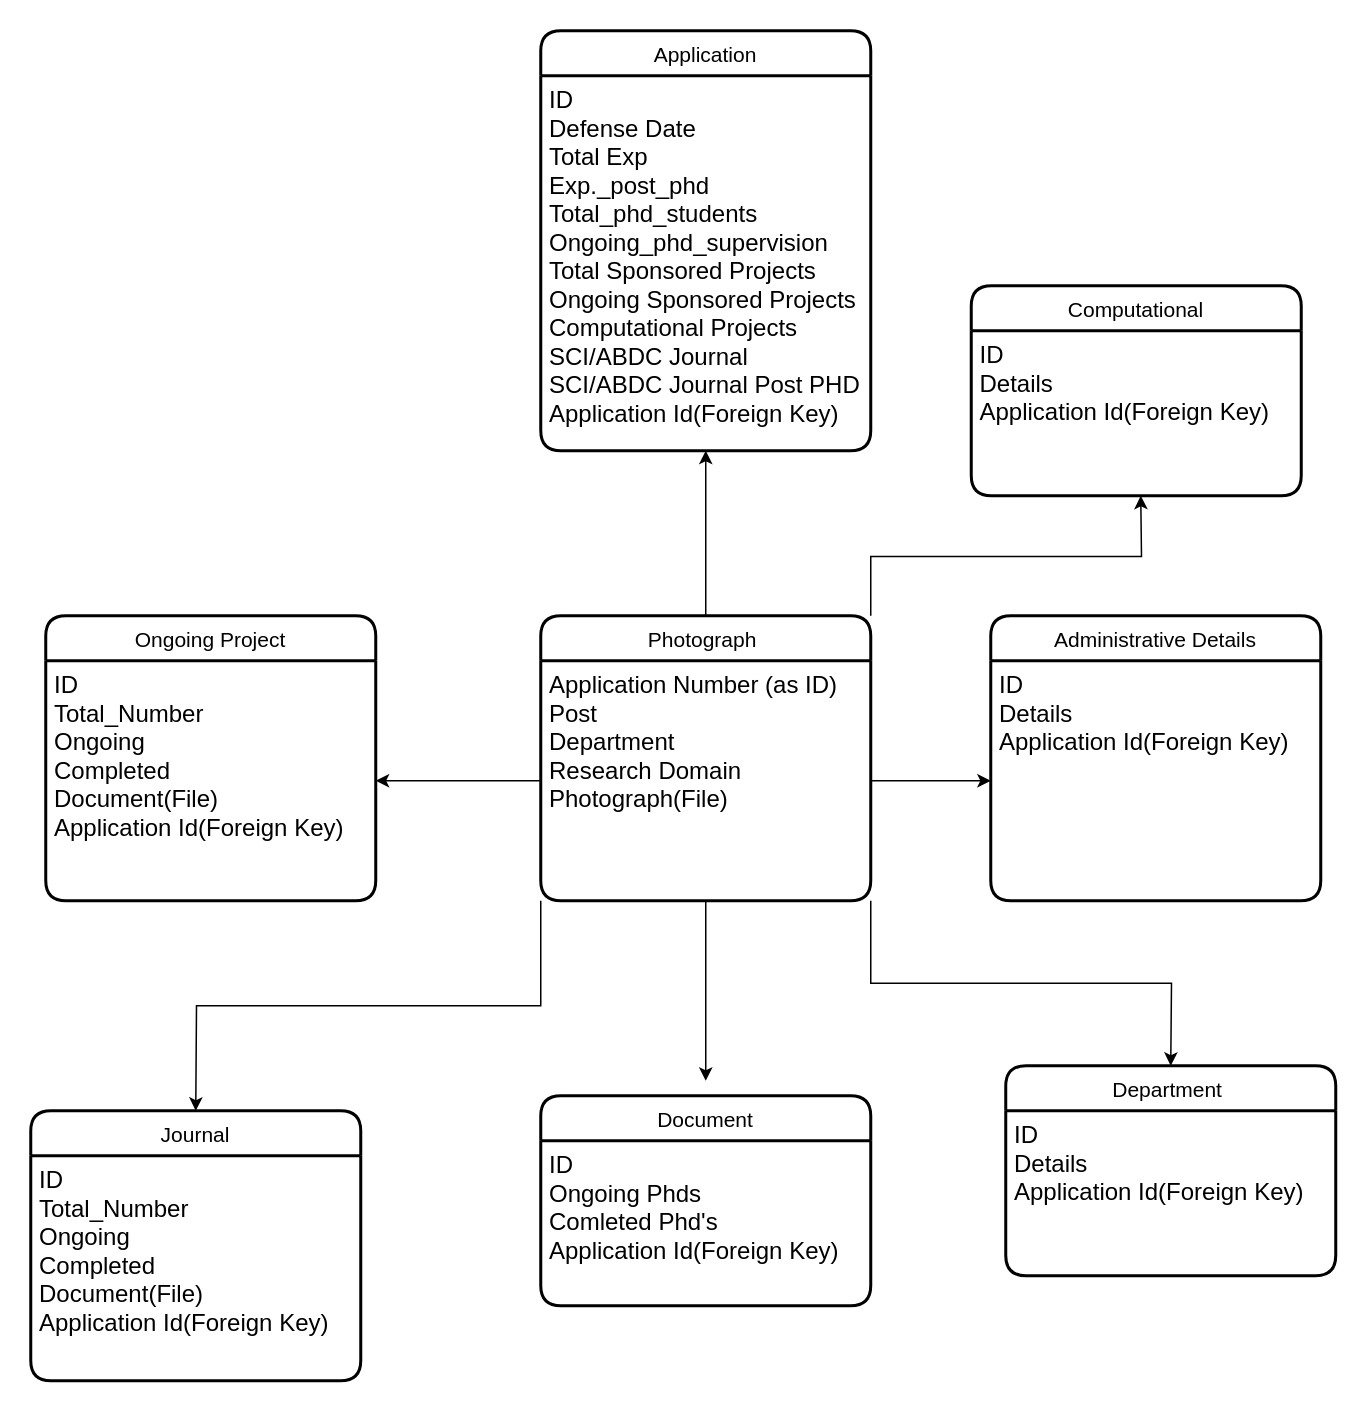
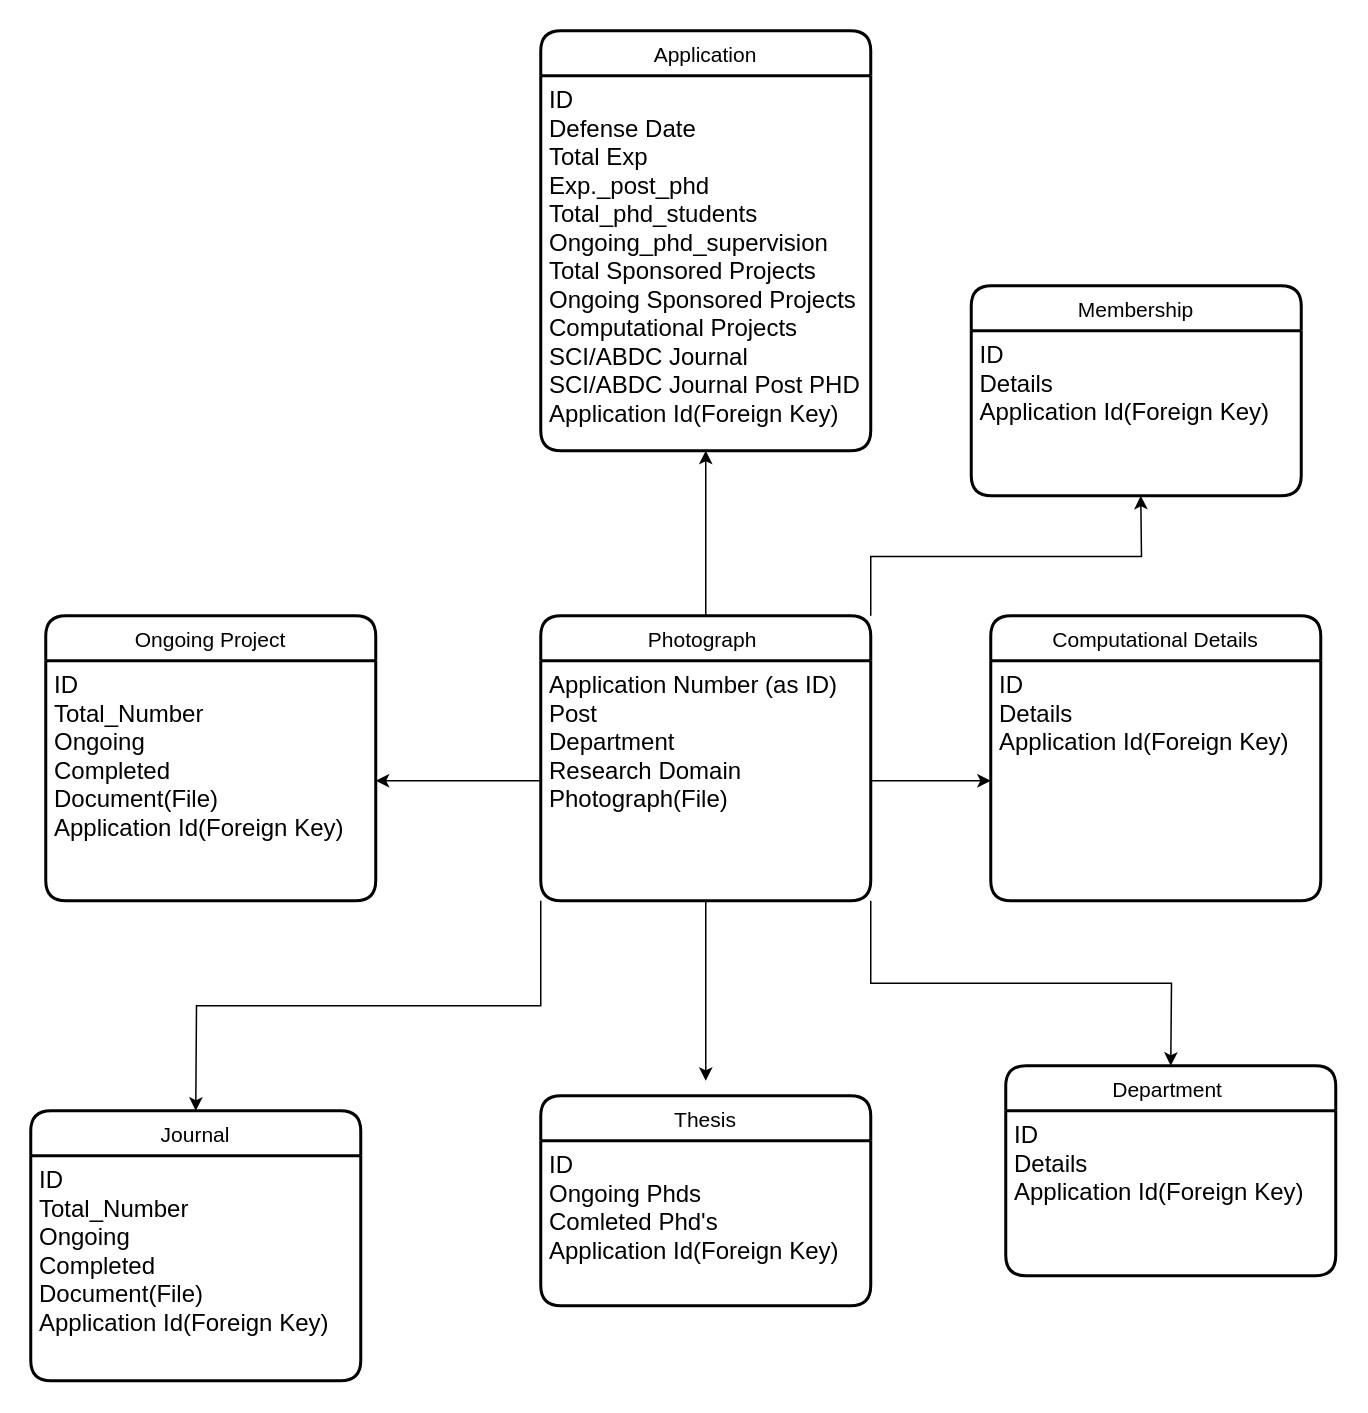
  <mxCell id="0" />
  <mxCell id="1" parent="0" />
  <mxCell id="2" style="edgeStyle=orthogonalEdgeStyle;rounded=0;orthogonalLoop=1;jettySize=auto;html=1;exitX=1;exitY=0;exitDx=0;exitDy=0;" parent="1" source="4" edge="1"><mxGeometry relative="1" as="geometry"><mxPoint x="760" y="330" as="targetPoint" /></mxGeometry></mxCell>
  <mxCell id="3" style="edgeStyle=orthogonalEdgeStyle;rounded=0;orthogonalLoop=1;jettySize=auto;html=1;exitX=0.5;exitY=0;exitDx=0;exitDy=0;" parent="1" source="4" edge="1"><mxGeometry relative="1" as="geometry"><mxPoint x="470" y="300" as="targetPoint" /></mxGeometry></mxCell>
  <mxCell id="4" value="Photograph " style="swimlane;childLayout=stackLayout;horizontal=1;startSize=30;horizontalStack=0;rounded=1;fontSize=14;fontStyle=0;strokeWidth=2;resizeParent=0;resizeLast=1;shadow=0;dashed=0;align=center;fontFamily=Helvetica;gradientColor=#ffffff;" parent="1" vertex="1"><mxGeometry x="360" y="410" width="220" height="190" as="geometry" /></mxCell>
  <mxCell id="5" value="Application Number (as ID)&#10;Post&#10;Department&#10;Research Domain&#10;Photograph(File)" style="align=left;strokeColor=none;fillColor=none;spacingLeft=4;fontSize=16;verticalAlign=top;resizable=0;rotatable=0;part=1;" parent="4" vertex="1"><mxGeometry y="30" width="220" height="160" as="geometry" /></mxCell>
- <mxCell id="6" value="Document" style="swimlane;childLayout=stackLayout;horizontal=1;startSize=30;horizontalStack=0;rounded=1;fontSize=14;fontStyle=0;strokeWidth=2;resizeParent=0;resizeLast=1;shadow=0;dashed=0;align=center;fontFamily=Helvetica;gradientColor=#ffffff;" parent="1" vertex="1"><mxGeometry x="360" y="730" width="220" height="140" as="geometry" /></mxCell>
+ <mxCell id="6" value="Thesis" style="swimlane;childLayout=stackLayout;horizontal=1;startSize=30;horizontalStack=0;rounded=1;fontSize=14;fontStyle=0;strokeWidth=2;resizeParent=0;resizeLast=1;shadow=0;dashed=0;align=center;fontFamily=Helvetica;gradientColor=#ffffff;" parent="1" vertex="1"><mxGeometry x="360" y="730" width="220" height="140" as="geometry" /></mxCell>
  <mxCell id="7" value="ID&#10;Ongoing Phds&#10;Comleted Phd's&#10;Application Id(Foreign Key)" style="align=left;strokeColor=none;fillColor=none;spacingLeft=4;fontSize=16;verticalAlign=top;resizable=0;rotatable=0;part=1;" parent="6" vertex="1"><mxGeometry y="30" width="220" height="110" as="geometry" /></mxCell>
  <mxCell id="8" style="edgeStyle=orthogonalEdgeStyle;rounded=0;orthogonalLoop=1;jettySize=auto;html=1;" parent="1" source="5" edge="1"><mxGeometry relative="1" as="geometry"><mxPoint x="470" y="720" as="targetPoint" /></mxGeometry></mxCell>
  <mxCell id="9" style="edgeStyle=orthogonalEdgeStyle;rounded=0;orthogonalLoop=1;jettySize=auto;html=1;" parent="1" source="5" edge="1"><mxGeometry relative="1" as="geometry"><mxPoint x="660" y="520" as="targetPoint" /></mxGeometry></mxCell>
- <mxCell id="10" value="Administrative Details" style="swimlane;childLayout=stackLayout;horizontal=1;startSize=30;horizontalStack=0;rounded=1;fontSize=14;fontStyle=0;strokeWidth=2;resizeParent=0;resizeLast=1;shadow=0;dashed=0;align=center;fontFamily=Helvetica;gradientColor=#ffffff;" parent="1" vertex="1"><mxGeometry x="660" y="410" width="220" height="190" as="geometry" /></mxCell>
+ <mxCell id="10" value="Computational Details" style="swimlane;childLayout=stackLayout;horizontal=1;startSize=30;horizontalStack=0;rounded=1;fontSize=14;fontStyle=0;strokeWidth=2;resizeParent=0;resizeLast=1;shadow=0;dashed=0;align=center;fontFamily=Helvetica;gradientColor=#ffffff;" parent="1" vertex="1"><mxGeometry x="660" y="410" width="220" height="190" as="geometry" /></mxCell>
  <mxCell id="11" value="ID&#10;Details&#10;Application Id(Foreign Key)" style="align=left;strokeColor=none;fillColor=none;spacingLeft=4;fontSize=16;verticalAlign=top;resizable=0;rotatable=0;part=1;" parent="10" vertex="1"><mxGeometry y="30" width="220" height="160" as="geometry" /></mxCell>
  <mxCell id="12" style="edgeStyle=orthogonalEdgeStyle;rounded=0;orthogonalLoop=1;jettySize=auto;html=1;" parent="1" source="5" edge="1"><mxGeometry relative="1" as="geometry"><mxPoint x="250" y="520" as="targetPoint" /></mxGeometry></mxCell>
  <mxCell id="13" value="Ongoing Project" style="swimlane;childLayout=stackLayout;horizontal=1;startSize=30;horizontalStack=0;rounded=1;fontSize=14;fontStyle=0;strokeWidth=2;resizeParent=0;resizeLast=1;shadow=0;dashed=0;align=center;fontFamily=Helvetica;gradientColor=#ffffff;" parent="1" vertex="1"><mxGeometry x="30" y="410" width="220" height="190" as="geometry" /></mxCell>
  <mxCell id="14" value="ID&#10;Total_Number&#10;Ongoing &#10;Completed&#10;Document(File)&#10;Application Id(Foreign Key)" style="align=left;strokeColor=none;fillColor=none;spacingLeft=4;fontSize=16;verticalAlign=top;resizable=0;rotatable=0;part=1;" parent="13" vertex="1"><mxGeometry y="30" width="220" height="160" as="geometry" /></mxCell>
  <mxCell id="15" style="edgeStyle=orthogonalEdgeStyle;rounded=0;orthogonalLoop=1;jettySize=auto;html=1;exitX=0;exitY=1;exitDx=0;exitDy=0;" parent="1" source="5" edge="1"><mxGeometry relative="1" as="geometry"><mxPoint x="130" y="740" as="targetPoint" /></mxGeometry></mxCell>
  <mxCell id="16" value="Journal" style="swimlane;childLayout=stackLayout;horizontal=1;startSize=30;horizontalStack=0;rounded=1;fontSize=14;fontStyle=0;strokeWidth=2;resizeParent=0;resizeLast=1;shadow=0;dashed=0;align=center;fontFamily=Helvetica;gradientColor=#ffffff;" parent="1" vertex="1"><mxGeometry x="20" y="740" width="220" height="180" as="geometry" /></mxCell>
  <mxCell id="17" value="ID&#10;Total_Number&#10;Ongoing&#10;Completed&#10;Document(File)&#10;Application Id(Foreign Key)" style="align=left;strokeColor=none;fillColor=none;spacingLeft=4;fontSize=16;verticalAlign=top;resizable=0;rotatable=0;part=1;" parent="16" vertex="1"><mxGeometry y="30" width="220" height="150" as="geometry" /></mxCell>
  <mxCell id="18" style="edgeStyle=orthogonalEdgeStyle;rounded=0;orthogonalLoop=1;jettySize=auto;html=1;exitX=1;exitY=1;exitDx=0;exitDy=0;" parent="1" source="5" edge="1"><mxGeometry relative="1" as="geometry"><mxPoint x="780" y="710" as="targetPoint" /></mxGeometry></mxCell>
  <mxCell id="19" value="Department " style="swimlane;childLayout=stackLayout;horizontal=1;startSize=30;horizontalStack=0;rounded=1;fontSize=14;fontStyle=0;strokeWidth=2;resizeParent=0;resizeLast=1;shadow=0;dashed=0;align=center;fontFamily=Helvetica;gradientColor=#ffffff;" parent="1" vertex="1"><mxGeometry x="670" y="710" width="220" height="140" as="geometry" /></mxCell>
  <mxCell id="20" value="ID&#10;Details&#10;Application Id(Foreign Key)" style="align=left;strokeColor=none;fillColor=none;spacingLeft=4;fontSize=16;verticalAlign=top;resizable=0;rotatable=0;part=1;" parent="19" vertex="1"><mxGeometry y="30" width="220" height="110" as="geometry" /></mxCell>
- <mxCell id="21" value="Computational" style="swimlane;childLayout=stackLayout;horizontal=1;startSize=30;horizontalStack=0;rounded=1;fontSize=14;fontStyle=0;strokeWidth=2;resizeParent=0;resizeLast=1;shadow=0;dashed=0;align=center;fontFamily=Helvetica;gradientColor=#ffffff;" parent="1" vertex="1"><mxGeometry x="647" y="190" width="220" height="140" as="geometry" /></mxCell>
+ <mxCell id="21" value="Membership" style="swimlane;childLayout=stackLayout;horizontal=1;startSize=30;horizontalStack=0;rounded=1;fontSize=14;fontStyle=0;strokeWidth=2;resizeParent=0;resizeLast=1;shadow=0;dashed=0;align=center;fontFamily=Helvetica;gradientColor=#ffffff;" parent="1" vertex="1"><mxGeometry x="647" y="190" width="220" height="140" as="geometry" /></mxCell>
  <mxCell id="22" value="ID&#10;Details&#10;Application Id(Foreign Key)" style="align=left;strokeColor=none;fillColor=none;spacingLeft=4;fontSize=16;verticalAlign=top;resizable=0;rotatable=0;part=1;" parent="21" vertex="1"><mxGeometry y="30" width="220" height="110" as="geometry" /></mxCell>
  <mxCell id="23" value="Application" style="swimlane;childLayout=stackLayout;horizontal=1;startSize=30;horizontalStack=0;rounded=1;fontSize=14;fontStyle=0;strokeWidth=2;resizeParent=0;resizeLast=1;shadow=0;dashed=0;align=center;fontFamily=Helvetica;gradientColor=#ffffff;" parent="1" vertex="1"><mxGeometry x="360" y="20" width="220" height="280" as="geometry" /></mxCell>
  <mxCell id="24" value="ID&#10;Defense Date&#10;Total Exp&#10;Exp._post_phd&#10;Total_phd_students&#10;Ongoing_phd_supervision&#10;Total Sponsored Projects&#10;Ongoing Sponsored Projects&#10;Computational Projects &#10;SCI/ABDC Journal &#10;SCI/ABDC Journal Post PHD&#10;Application Id(Foreign Key)" style="align=left;strokeColor=none;fillColor=none;spacingLeft=4;fontSize=16;verticalAlign=top;resizable=0;rotatable=0;part=1;" parent="23" vertex="1"><mxGeometry y="30" width="220" height="250" as="geometry" /></mxCell>
